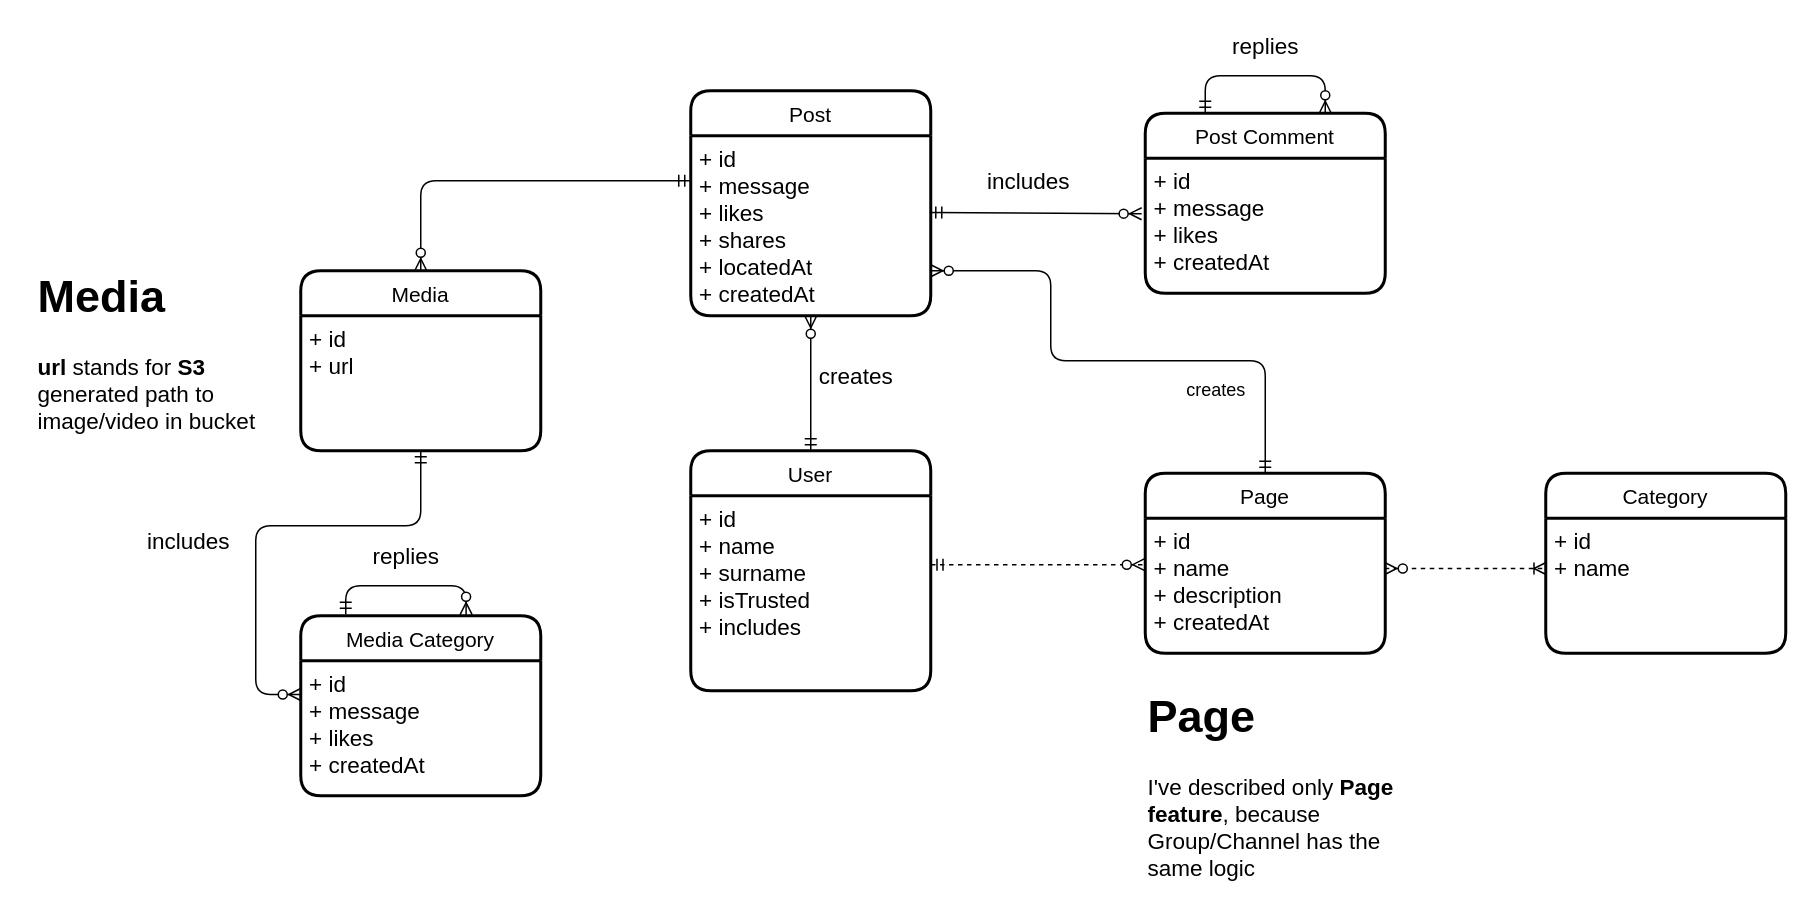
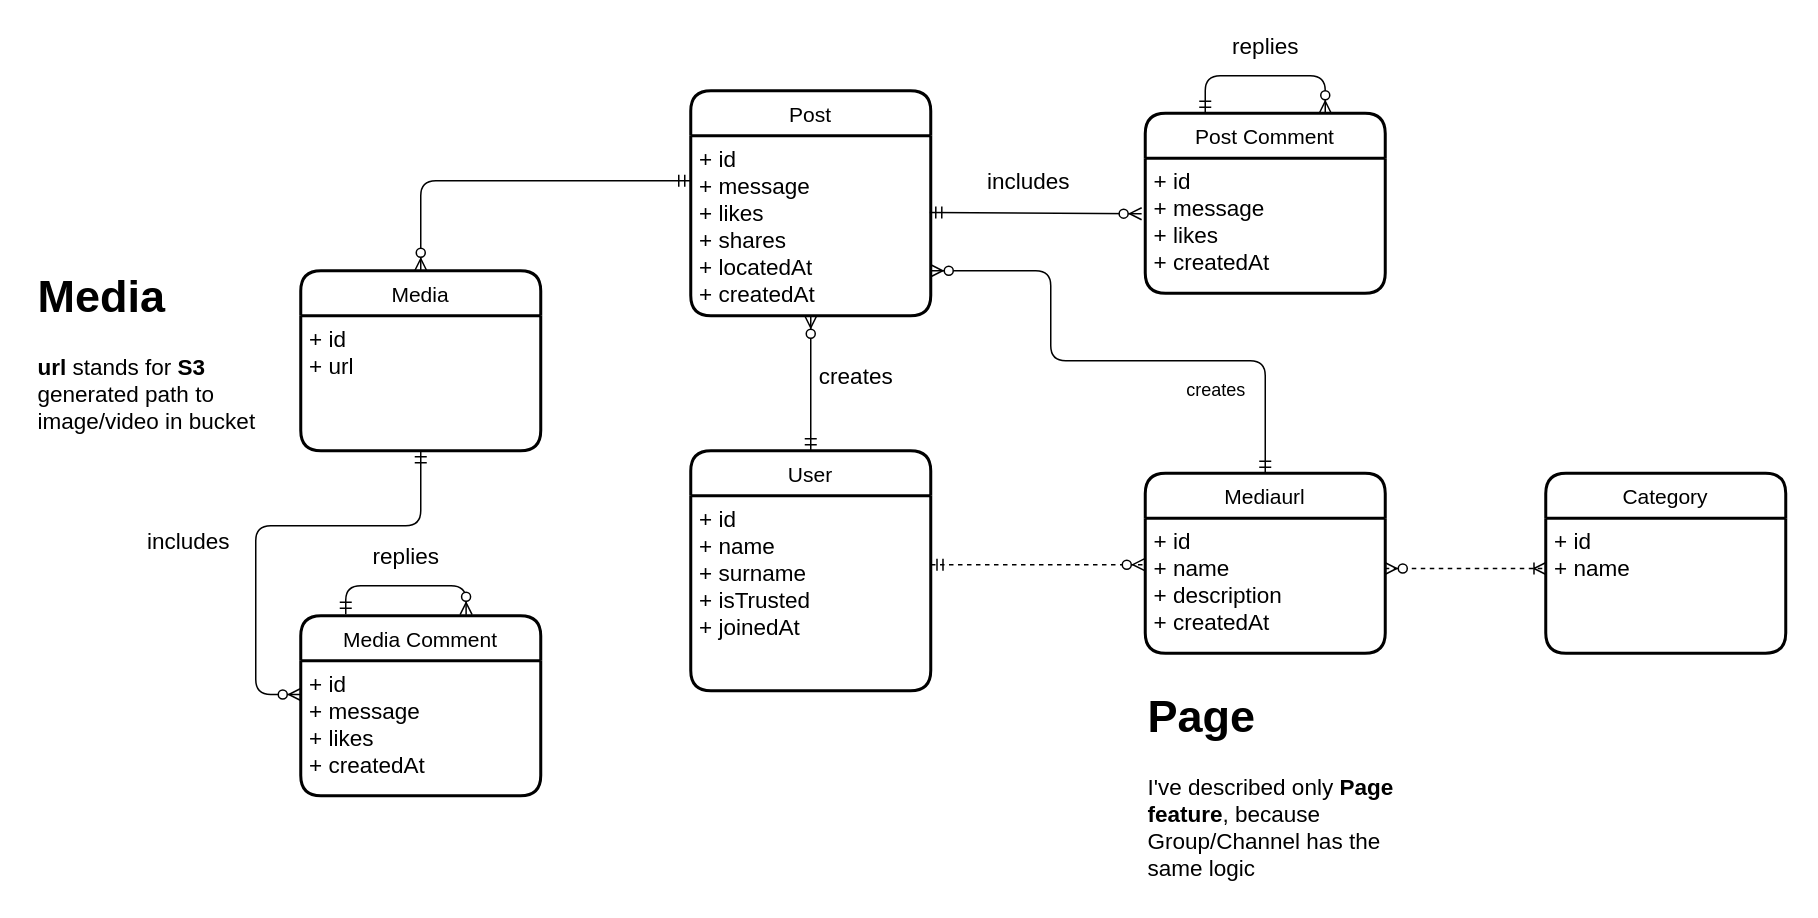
  <mxCell id="0" />
  <mxCell id="1" parent="0" />
  <mxCell id="2" value="User" style="swimlane;childLayout=stackLayout;horizontal=1;startSize=30;horizontalStack=0;rounded=1;fontSize=14;fontStyle=0;strokeWidth=2;resizeParent=0;resizeLast=1;shadow=0;dashed=0;align=center;" parent="1" vertex="1"><mxGeometry x="460" y="300" width="160" height="160" as="geometry" /></mxCell>
- <mxCell id="3" value="+ id&#10;+ name&#10;+ surname&#10;+ isTrusted&#10;+ includes" style="align=left;strokeColor=none;fillColor=none;spacingLeft=4;fontSize=15;verticalAlign=top;resizable=0;rotatable=0;part=1;" parent="2" vertex="1"><mxGeometry y="30" width="160" height="130" as="geometry" /></mxCell>
+ <mxCell id="3" value="+ id&#10;+ name&#10;+ surname&#10;+ isTrusted&#10;+ joinedAt" style="align=left;strokeColor=none;fillColor=none;spacingLeft=4;fontSize=15;verticalAlign=top;resizable=0;rotatable=0;part=1;" parent="2" vertex="1"><mxGeometry y="30" width="160" height="130" as="geometry" /></mxCell>
  <mxCell id="4" value="Post" style="swimlane;childLayout=stackLayout;horizontal=1;startSize=30;horizontalStack=0;rounded=1;fontSize=14;fontStyle=0;strokeWidth=2;resizeParent=0;resizeLast=1;shadow=0;dashed=0;align=center;" parent="1" vertex="1"><mxGeometry x="460" y="60" width="160" height="150" as="geometry" /></mxCell>
  <mxCell id="5" value="+ id&#10;+ message&#10;+ likes&#10;+ shares&#10;+ locatedAt&#10;+ createdAt" style="align=left;strokeColor=none;fillColor=none;spacingLeft=4;fontSize=15;verticalAlign=top;resizable=0;rotatable=0;part=1;" parent="4" vertex="1"><mxGeometry y="30" width="160" height="120" as="geometry" /></mxCell>
  <mxCell id="6" value="Media" style="swimlane;childLayout=stackLayout;horizontal=1;startSize=30;horizontalStack=0;rounded=1;fontSize=14;fontStyle=0;strokeWidth=2;resizeParent=0;resizeLast=1;shadow=0;dashed=0;align=center;" parent="1" vertex="1"><mxGeometry x="200" y="180" width="160" height="120" as="geometry" /></mxCell>
  <mxCell id="7" value="+ id&#10;+ url" style="align=left;strokeColor=none;fillColor=none;spacingLeft=4;fontSize=15;verticalAlign=top;resizable=0;rotatable=0;part=1;" parent="6" vertex="1"><mxGeometry y="30" width="160" height="90" as="geometry" /></mxCell>
  <mxCell id="8" value="Post Comment" style="swimlane;childLayout=stackLayout;horizontal=1;startSize=30;horizontalStack=0;rounded=1;fontSize=14;fontStyle=0;strokeWidth=2;resizeParent=0;resizeLast=1;shadow=0;dashed=0;align=center;" parent="1" vertex="1"><mxGeometry x="763" y="75" width="160" height="120" as="geometry" /></mxCell>
  <mxCell id="9" value="+ id&#10;+ message&#10;+ likes&#10;+ createdAt" style="align=left;strokeColor=none;fillColor=none;spacingLeft=4;fontSize=15;verticalAlign=top;resizable=0;rotatable=0;part=1;" parent="8" vertex="1"><mxGeometry y="30" width="160" height="90" as="geometry" /></mxCell>
  <mxCell id="10" value="" style="fontSize=12;html=1;endArrow=ERzeroToMany;startArrow=ERmandOne;exitX=0.996;exitY=0.426;exitDx=0;exitDy=0;entryX=-0.015;entryY=0.411;entryDx=0;entryDy=0;entryPerimeter=0;exitPerimeter=0;" parent="1" source="5" target="9" edge="1"><mxGeometry width="100" height="100" relative="1" as="geometry"><mxPoint x="490" y="340" as="sourcePoint" /><mxPoint x="590" y="240" as="targetPoint" /></mxGeometry></mxCell>
  <mxCell id="11" value="" style="fontSize=12;html=1;endArrow=ERzeroToMany;startArrow=ERmandOne;exitX=0.5;exitY=0;exitDx=0;exitDy=0;entryX=0.5;entryY=1;entryDx=0;entryDy=0;" parent="1" source="2" target="5" edge="1"><mxGeometry width="100" height="100" relative="1" as="geometry"><mxPoint x="490" y="340" as="sourcePoint" /><mxPoint x="590" y="240" as="targetPoint" /></mxGeometry></mxCell>
  <mxCell id="12" value="" style="edgeStyle=orthogonalEdgeStyle;fontSize=12;html=1;endArrow=ERzeroToMany;startArrow=ERmandOne;entryX=0.5;entryY=0;entryDx=0;entryDy=0;exitX=0;exitY=0.25;exitDx=0;exitDy=0;" parent="1" source="5" target="6" edge="1"><mxGeometry width="100" height="100" relative="1" as="geometry"><mxPoint x="340" y="340" as="sourcePoint" /><mxPoint x="440" y="240" as="targetPoint" /></mxGeometry></mxCell>
  <mxCell id="13" value="&lt;h1&gt;Media&lt;/h1&gt;&lt;p&gt;&lt;b&gt;url&lt;/b&gt;&amp;nbsp;stands for &lt;b&gt;S3 &lt;/b&gt;generated path to image/video in bucket&lt;/p&gt;" style="text;html=1;strokeColor=none;fillColor=none;spacing=5;spacingTop=-20;whiteSpace=wrap;overflow=hidden;rounded=0;fontSize=15;" parent="1" vertex="1"><mxGeometry x="20" y="170" width="160" height="130" as="geometry" /></mxCell>
  <mxCell id="14" value="creates" style="text;html=1;align=center;verticalAlign=middle;resizable=0;points=[];autosize=1;strokeColor=none;fontSize=15;" parent="1" vertex="1"><mxGeometry x="540" y="240" width="60" height="20" as="geometry" /></mxCell>
  <mxCell id="15" value="includes" style="text;html=1;align=center;verticalAlign=middle;resizable=0;points=[];autosize=1;strokeColor=none;fontSize=15;" parent="1" vertex="1"><mxGeometry x="650" y="110" width="70" height="20" as="geometry" /></mxCell>
  <mxCell id="16" value="" style="edgeStyle=orthogonalEdgeStyle;fontSize=12;html=1;endArrow=ERzeroToMany;startArrow=ERmandOne;exitX=0.25;exitY=0;exitDx=0;exitDy=0;entryX=0.75;entryY=0;entryDx=0;entryDy=0;" parent="1" source="8" target="8" edge="1"><mxGeometry width="100" height="100" relative="1" as="geometry"><mxPoint x="590" y="340" as="sourcePoint" /><mxPoint x="870" y="30" as="targetPoint" /><Array as="points"><mxPoint x="803" y="50" /><mxPoint x="883" y="50" /></Array></mxGeometry></mxCell>
  <mxCell id="17" value="replies" style="text;html=1;align=center;verticalAlign=middle;resizable=0;points=[];autosize=1;strokeColor=none;fontSize=15;" parent="1" vertex="1"><mxGeometry x="813" y="20" width="60" height="20" as="geometry" /></mxCell>
- <mxCell id="18" value="Media Category" style="swimlane;childLayout=stackLayout;horizontal=1;startSize=30;horizontalStack=0;rounded=1;fontSize=14;fontStyle=0;strokeWidth=2;resizeParent=0;resizeLast=1;shadow=0;dashed=0;align=center;" parent="1" vertex="1"><mxGeometry x="200" y="410" width="160" height="120" as="geometry" /></mxCell>
+ <mxCell id="18" value="Media Comment" style="swimlane;childLayout=stackLayout;horizontal=1;startSize=30;horizontalStack=0;rounded=1;fontSize=14;fontStyle=0;strokeWidth=2;resizeParent=0;resizeLast=1;shadow=0;dashed=0;align=center;" parent="1" vertex="1"><mxGeometry x="200" y="410" width="160" height="120" as="geometry" /></mxCell>
  <mxCell id="19" value="+ id&#10;+ message&#10;+ likes&#10;+ createdAt" style="align=left;strokeColor=none;fillColor=none;spacingLeft=4;fontSize=15;verticalAlign=top;resizable=0;rotatable=0;part=1;" parent="18" vertex="1"><mxGeometry y="30" width="160" height="90" as="geometry" /></mxCell>
  <mxCell id="20" value="" style="edgeStyle=orthogonalEdgeStyle;fontSize=12;html=1;endArrow=ERzeroToMany;startArrow=ERmandOne;entryX=0.689;entryY=-0.006;entryDx=0;entryDy=0;entryPerimeter=0;" parent="1" target="18" edge="1"><mxGeometry width="100" height="100" relative="1" as="geometry"><mxPoint x="230" y="409" as="sourcePoint" /><mxPoint x="320" y="375" as="targetPoint" /><Array as="points"><mxPoint x="230" y="390" /><mxPoint x="310" y="390" /></Array></mxGeometry></mxCell>
  <mxCell id="21" value="replies" style="text;html=1;align=center;verticalAlign=middle;resizable=0;points=[];autosize=1;strokeColor=none;fontSize=15;" parent="1" vertex="1"><mxGeometry x="240" y="360" width="60" height="20" as="geometry" /></mxCell>
  <mxCell id="22" value="" style="edgeStyle=orthogonalEdgeStyle;fontSize=12;html=1;endArrow=ERzeroToMany;startArrow=ERmandOne;exitX=0.5;exitY=1;exitDx=0;exitDy=0;entryX=0;entryY=0.25;entryDx=0;entryDy=0;" parent="1" source="7" target="19" edge="1"><mxGeometry width="100" height="100" relative="1" as="geometry"><mxPoint x="310" y="410" as="sourcePoint" /><mxPoint x="410" y="310" as="targetPoint" /><Array as="points"><mxPoint x="280" y="350" /><mxPoint x="170" y="350" /><mxPoint x="170" y="463" /></Array></mxGeometry></mxCell>
  <mxCell id="23" value="includes" style="text;html=1;align=center;verticalAlign=middle;resizable=0;points=[];autosize=1;strokeColor=none;fontSize=15;" parent="1" vertex="1"><mxGeometry x="90" y="350" width="70" height="20" as="geometry" /></mxCell>
- <mxCell id="24" value="Page" style="swimlane;childLayout=stackLayout;horizontal=1;startSize=30;horizontalStack=0;rounded=1;fontSize=14;fontStyle=0;strokeWidth=2;resizeParent=0;resizeLast=1;shadow=0;dashed=0;align=center;" parent="1" vertex="1"><mxGeometry x="763" y="315" width="160" height="120" as="geometry" /></mxCell>
+ <mxCell id="24" value="Mediaurl" style="swimlane;childLayout=stackLayout;horizontal=1;startSize=30;horizontalStack=0;rounded=1;fontSize=14;fontStyle=0;strokeWidth=2;resizeParent=0;resizeLast=1;shadow=0;dashed=0;align=center;" parent="1" vertex="1"><mxGeometry x="763" y="315" width="160" height="120" as="geometry" /></mxCell>
  <mxCell id="25" value="+ id&#10;+ name&#10;+ description&#10;+ createdAt" style="align=left;strokeColor=none;fillColor=none;spacingLeft=4;fontSize=15;verticalAlign=top;resizable=0;rotatable=0;part=1;" parent="24" vertex="1"><mxGeometry y="30" width="160" height="90" as="geometry" /></mxCell>
  <mxCell id="26" value="" style="edgeStyle=entityRelationEdgeStyle;fontSize=12;html=1;endArrow=ERzeroToMany;startArrow=ERmandOne;entryX=-0.002;entryY=0.344;entryDx=0;entryDy=0;entryPerimeter=0;exitX=1.001;exitY=0.354;exitDx=0;exitDy=0;exitPerimeter=0;dashed=1;" parent="1" source="3" target="25" edge="1"><mxGeometry width="100" height="100" relative="1" as="geometry"><mxPoint x="460" y="370" as="sourcePoint" /><mxPoint x="560" y="270" as="targetPoint" /></mxGeometry></mxCell>
  <mxCell id="27" value="Category" style="swimlane;childLayout=stackLayout;horizontal=1;startSize=30;horizontalStack=0;rounded=1;fontSize=14;fontStyle=0;strokeWidth=2;resizeParent=0;resizeLast=1;shadow=0;dashed=0;align=center;" parent="1" vertex="1"><mxGeometry x="1030" y="315" width="160" height="120" as="geometry" /></mxCell>
  <mxCell id="28" value="+ id&#10;+ name" style="align=left;strokeColor=none;fillColor=none;spacingLeft=4;fontSize=15;verticalAlign=top;resizable=0;rotatable=0;part=1;" parent="27" vertex="1"><mxGeometry y="30" width="160" height="90" as="geometry" /></mxCell>
  <mxCell id="29" value="&lt;h1&gt;Page&lt;/h1&gt;&lt;p&gt;I've described only &lt;b&gt;Page feature&lt;/b&gt;, because Group/Channel has the same logic&lt;/p&gt;" style="text;html=1;strokeColor=none;fillColor=none;spacing=5;spacingTop=-20;whiteSpace=wrap;overflow=hidden;rounded=0;fontSize=15;" parent="1" vertex="1"><mxGeometry x="760" y="450" width="190" height="140" as="geometry" /></mxCell>
  <mxCell id="30" value="" style="edgeStyle=entityRelationEdgeStyle;fontSize=12;html=1;endArrow=ERoneToMany;startArrow=ERzeroToMany;exitX=0.998;exitY=0.372;exitDx=0;exitDy=0;exitPerimeter=0;entryX=0.001;entryY=0.372;entryDx=0;entryDy=0;entryPerimeter=0;dashed=1;" parent="1" source="25" target="28" edge="1"><mxGeometry width="100" height="100" relative="1" as="geometry"><mxPoint x="800" y="470" as="sourcePoint" /><mxPoint x="900" y="370" as="targetPoint" /></mxGeometry></mxCell>
  <mxCell id="31" value="" style="edgeStyle=orthogonalEdgeStyle;fontSize=12;html=1;endArrow=ERzeroToMany;startArrow=ERmandOne;entryX=1;entryY=0.75;entryDx=0;entryDy=0;exitX=0.5;exitY=0;exitDx=0;exitDy=0;" edge="1" parent="1" source="24" target="5"><mxGeometry width="100" height="100" relative="1" as="geometry"><mxPoint x="670" y="410" as="sourcePoint" /><mxPoint x="770" y="310" as="targetPoint" /><Array as="points"><mxPoint x="843" y="240" /><mxPoint x="700" y="240" /><mxPoint x="700" y="180" /></Array></mxGeometry></mxCell>
  <mxCell id="32" value="creates" style="text;html=1;align=center;verticalAlign=middle;resizable=0;points=[];autosize=1;strokeColor=none;" vertex="1" parent="1"><mxGeometry x="780" y="250" width="60" height="20" as="geometry" /></mxCell>
